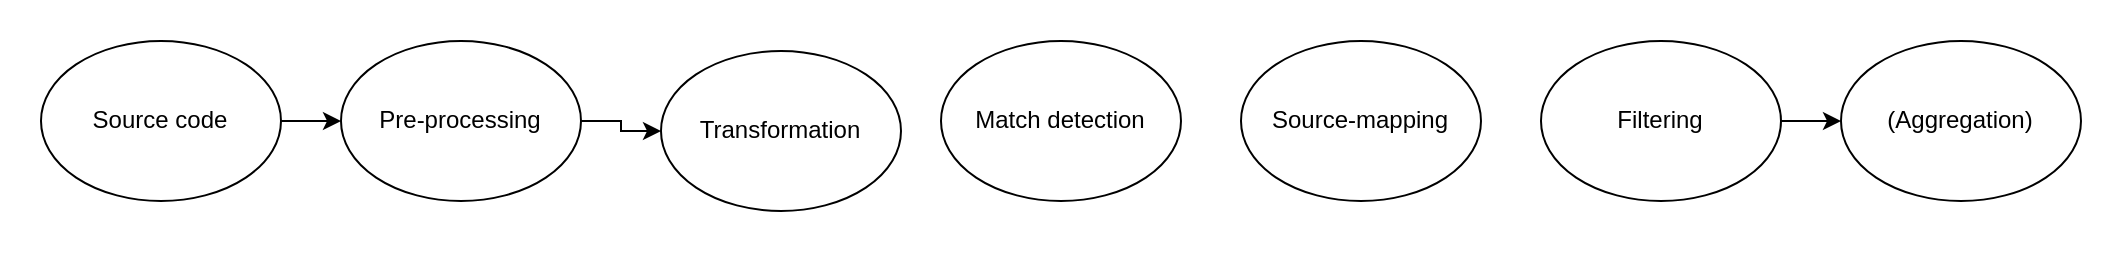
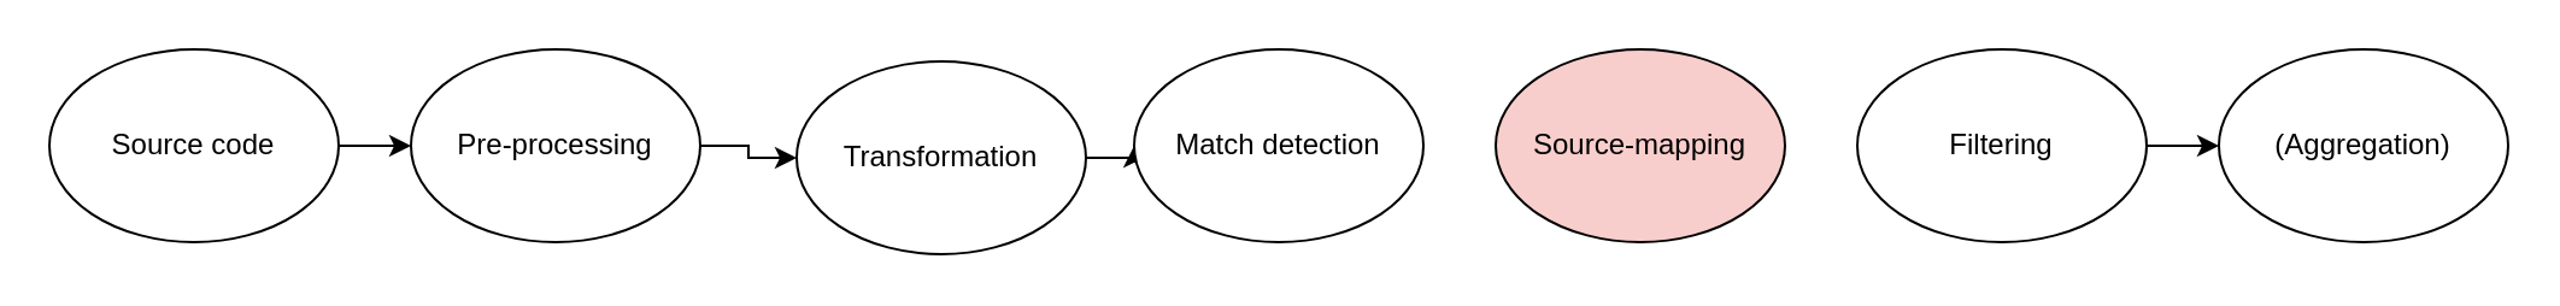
  <mxCell id="0" />
  <mxCell id="1" parent="0" />
  <mxCell id="2" value="" style="edgeStyle=orthogonalEdgeStyle;rounded=0;orthogonalLoop=1;jettySize=auto;html=1;" edge="1" parent="1" source="3" target="5"><mxGeometry relative="1" as="geometry" /></mxCell>
  <mxCell id="3" value="Source code" style="ellipse;whiteSpace=wrap;html=1;" vertex="1" parent="1"><mxGeometry x="20" y="20" width="120" height="80" as="geometry" /></mxCell>
  <mxCell id="4" value="" style="edgeStyle=orthogonalEdgeStyle;rounded=0;orthogonalLoop=1;jettySize=auto;html=1;" edge="1" parent="1" source="5" target="7"><mxGeometry relative="1" as="geometry" /></mxCell>
  <mxCell id="5" value="Pre-processing" style="ellipse;whiteSpace=wrap;html=1;" vertex="1" parent="1"><mxGeometry x="170" y="20" width="120" height="80" as="geometry" /></mxCell>
+ <mxCell id="6" value="" style="edgeStyle=orthogonalEdgeStyle;rounded=0;orthogonalLoop=1;jettySize=auto;html=1;" edge="1" parent="1" source="7" target="8"><mxGeometry relative="1" as="geometry" /></mxCell>
  <mxCell id="7" value="Transformation" style="ellipse;whiteSpace=wrap;html=1;" vertex="1" parent="1"><mxGeometry x="330" y="25" width="120" height="80" as="geometry" /></mxCell>
  <mxCell id="8" value="Match detection" style="ellipse;whiteSpace=wrap;html=1;" vertex="1" parent="1"><mxGeometry x="470" y="20" width="120" height="80" as="geometry" /></mxCell>
- <mxCell id="9" value="Source-mapping" style="ellipse;whiteSpace=wrap;html=1;" vertex="1" parent="1"><mxGeometry x="620" y="20" width="120" height="80" as="geometry" /></mxCell>
+ <mxCell id="9" value="Source-mapping" style="ellipse;whiteSpace=wrap;html=1;fillColor=#f8cecc;" vertex="1" parent="1"><mxGeometry x="620" y="20" width="120" height="80" as="geometry" /></mxCell>
  <mxCell id="10" value="" style="edgeStyle=orthogonalEdgeStyle;rounded=0;orthogonalLoop=1;jettySize=auto;html=1;" edge="1" parent="1" source="11" target="12"><mxGeometry relative="1" as="geometry" /></mxCell>
  <mxCell id="11" value="Filtering" style="ellipse;whiteSpace=wrap;html=1;" vertex="1" parent="1"><mxGeometry x="770" y="20" width="120" height="80" as="geometry" /></mxCell>
  <mxCell id="12" value="(Aggregation)" style="ellipse;whiteSpace=wrap;html=1;" vertex="1" parent="1"><mxGeometry x="920" y="20" width="120" height="80" as="geometry" /></mxCell>
